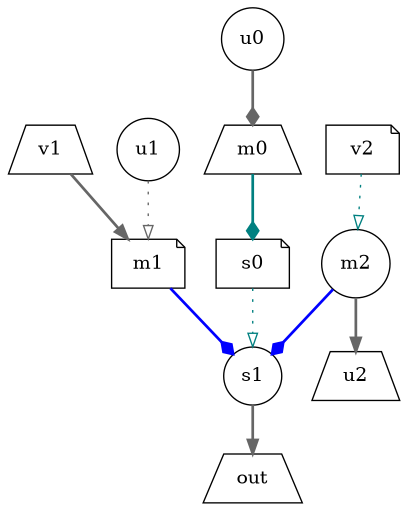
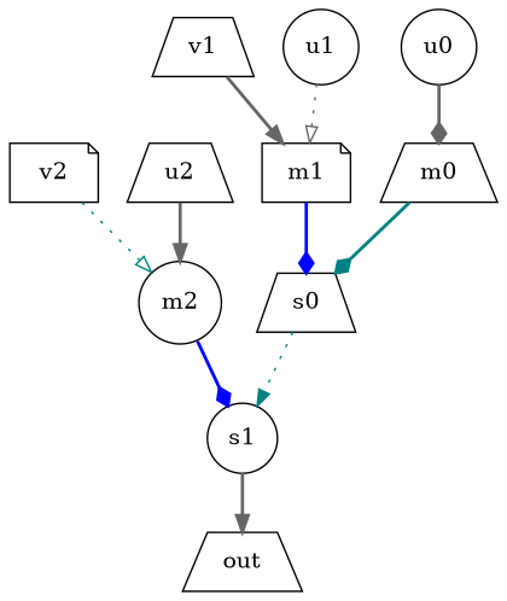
  digraph {
    node [opcode=mul shape=trapezium]
    edge [arrowhead=diamond color=gray40 operand=0 style=bold]
    m0
-   s0 [opcode=add shape=note]
+   s0 [opcode=add]
    m1 [shape=note]
    v1 [opcode=load]
    v2 [opcode=load shape=note]
    m2 [shape=circle]
    s1 [opcode=add shape=circle]
    u0 [opcode=const shape=circle]
    u1 [opcode=const shape=circle]
    u2 [opcode=const]
    out [opcode=store]
    m0 -> s0 [color=teal]
-   s0 -> s1 [arrowhead=onormal color=teal style=dotted]
-   m1 -> s1 [color=blue operand=1]
+   s0 -> s1 [arrowhead=normal color=teal style=dotted]
+   m1 -> s0 [color=blue operand=1]
    v1 -> m1 [arrowhead=normal]
    v2 -> m2 [arrowhead=onormal color=teal style=dotted]
    m2 -> s1 [color=blue operand=1]
    s1 -> out [arrowhead=normal]
    u0 -> m0 [operand=1]
    u1 -> m1 [arrowhead=onormal operand=1 style=dotted]
-   m2 -> u2 [arrowhead=normal operand=1]
+   u2 -> m2 [arrowhead=normal operand=1]
  }
